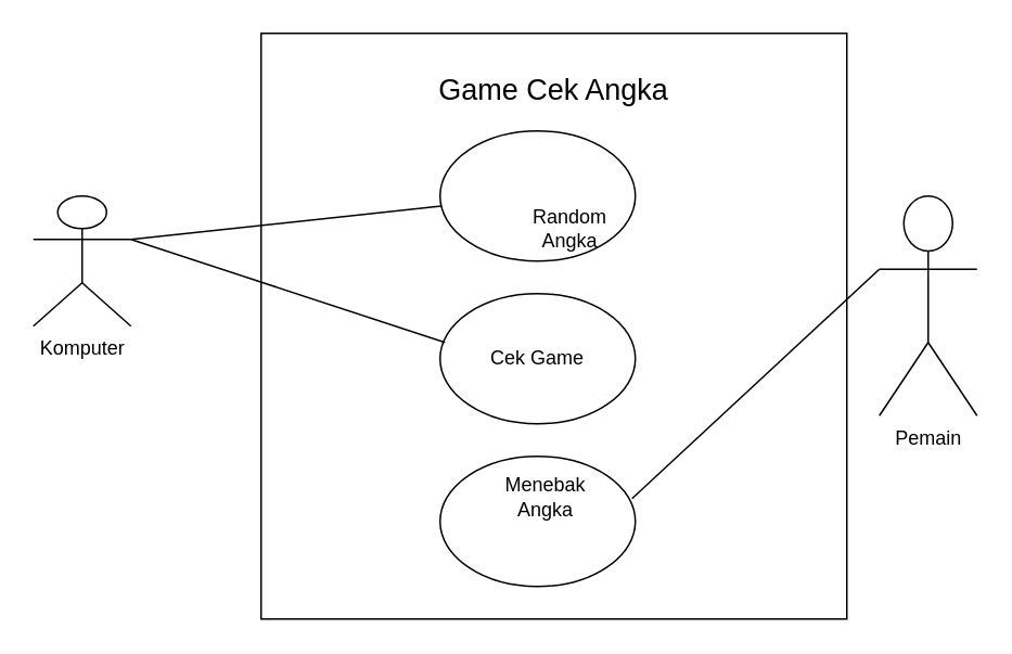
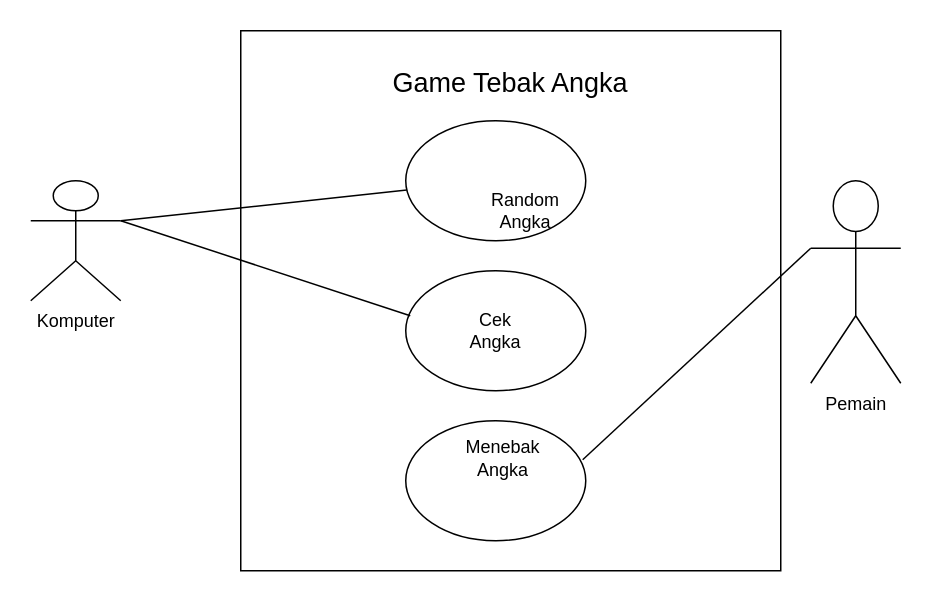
  <mxCell id="0" />
  <mxCell id="1" parent="0" />
  <mxCell id="2" value="" style="whiteSpace=wrap;html=1;aspect=fixed;fontColor=#000000;fillColor=#FFFFFF;" vertex="1" parent="1"><mxGeometry x="160" y="20" width="360" height="360" as="geometry" /></mxCell>
  <mxCell id="3" value="Komputer" style="shape=umlActor;verticalLabelPosition=bottom;verticalAlign=top;html=1;outlineConnect=0;rotation=0;" vertex="1" parent="1"><mxGeometry x="20" y="120" width="60" height="80" as="geometry" /></mxCell>
  <mxCell id="4" value="Pemain" style="shape=umlActor;verticalLabelPosition=bottom;verticalAlign=top;html=1;outlineConnect=0;" vertex="1" parent="1"><mxGeometry x="540" y="120" width="60" height="135" as="geometry" /></mxCell>
  <mxCell id="5" value="" style="ellipse;whiteSpace=wrap;html=1;fillColor=#FFFFFF;" vertex="1" parent="1"><mxGeometry x="270" y="80" width="120" height="80" as="geometry" /></mxCell>
  <mxCell id="6" value="" style="ellipse;whiteSpace=wrap;html=1;fillColor=#FFFFFF;" vertex="1" parent="1"><mxGeometry x="270" y="180" width="120" height="80" as="geometry" /></mxCell>
  <mxCell id="7" value="" style="ellipse;whiteSpace=wrap;html=1;fillColor=#ffffff;" vertex="1" parent="1"><mxGeometry x="270" y="280" width="120" height="80" as="geometry" /></mxCell>
  <mxCell id="8" value="" style="endArrow=none;html=1;rounded=0;entryX=0;entryY=0.333;entryDx=0;entryDy=0;entryPerimeter=0;exitX=0.983;exitY=0.325;exitDx=0;exitDy=0;exitPerimeter=0;" edge="1" parent="1" source="7" target="4"><mxGeometry width="50" height="50" relative="1" as="geometry"><mxPoint x="320" y="310" as="sourcePoint" /><mxPoint x="370" y="260" as="targetPoint" /></mxGeometry></mxCell>
  <mxCell id="9" value="" style="endArrow=none;html=1;rounded=0;exitX=1;exitY=0.333;exitDx=0;exitDy=0;exitPerimeter=0;entryX=0.025;entryY=0.375;entryDx=0;entryDy=0;entryPerimeter=0;" edge="1" parent="1" source="3" target="6"><mxGeometry width="50" height="50" relative="1" as="geometry"><mxPoint x="320" y="310" as="sourcePoint" /><mxPoint x="370" y="260" as="targetPoint" /></mxGeometry></mxCell>
  <mxCell id="10" value="" style="endArrow=none;html=1;rounded=0;exitX=1;exitY=0.333;exitDx=0;exitDy=0;exitPerimeter=0;" edge="1" parent="1" source="3" target="5"><mxGeometry width="50" height="50" relative="1" as="geometry"><mxPoint x="320" y="310" as="sourcePoint" /><mxPoint x="370" y="260" as="targetPoint" /></mxGeometry></mxCell>
  <mxCell id="11" value="Menebak Angka" style="text;html=1;strokeColor=none;fillColor=none;align=center;verticalAlign=middle;whiteSpace=wrap;rounded=0;" vertex="1" parent="1"><mxGeometry x="300" y="290" width="70" height="30" as="geometry" /></mxCell>
- <mxCell id="12" value="Cek Game" style="text;html=1;strokeColor=none;fillColor=none;align=center;verticalAlign=middle;whiteSpace=wrap;rounded=0;" vertex="1" parent="1"><mxGeometry x="300" y="205" width="60" height="30" as="geometry" /></mxCell>
+ <mxCell id="12" value="Cek Angka" style="text;html=1;strokeColor=none;fillColor=none;align=center;verticalAlign=middle;whiteSpace=wrap;rounded=0;" vertex="1" parent="1"><mxGeometry x="300" y="205" width="60" height="30" as="geometry" /></mxCell>
  <mxCell id="13" value="&lt;div&gt;Random Angka&lt;/div&gt;" style="text;html=1;strokeColor=none;fillColor=none;align=center;verticalAlign=middle;whiteSpace=wrap;rounded=0;" vertex="1" parent="1"><mxGeometry x="320" y="125" width="60" height="30" as="geometry" /></mxCell>
- <mxCell id="14" value="Game Cek Angka" style="text;html=1;strokeColor=none;fillColor=none;align=center;verticalAlign=middle;whiteSpace=wrap;rounded=0;fontSize=18;" vertex="1" parent="1"><mxGeometry x="250" y="40" width="180" height="30" as="geometry" /></mxCell>
+ <mxCell id="14" value="Game Tebak Angka" style="text;html=1;strokeColor=none;fillColor=none;align=center;verticalAlign=middle;whiteSpace=wrap;rounded=0;fontSize=18;" vertex="1" parent="1"><mxGeometry x="250" y="40" width="180" height="30" as="geometry" /></mxCell>
